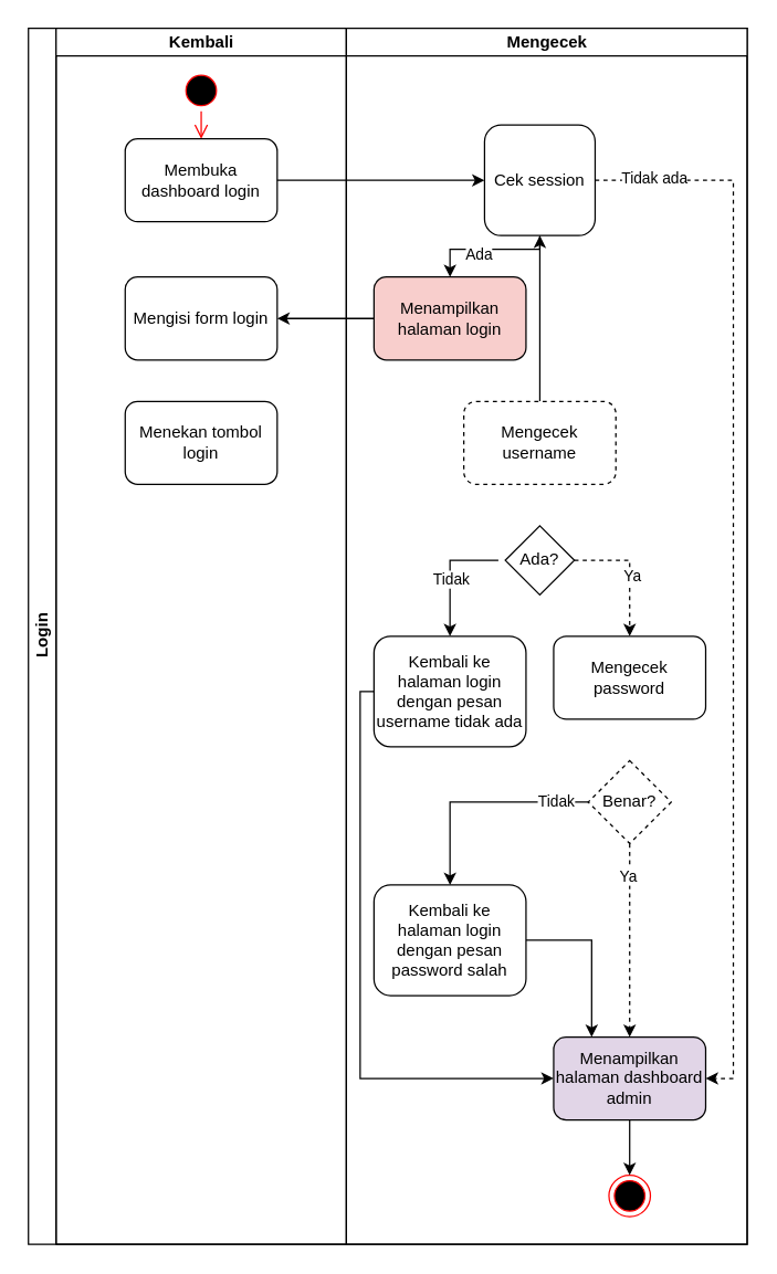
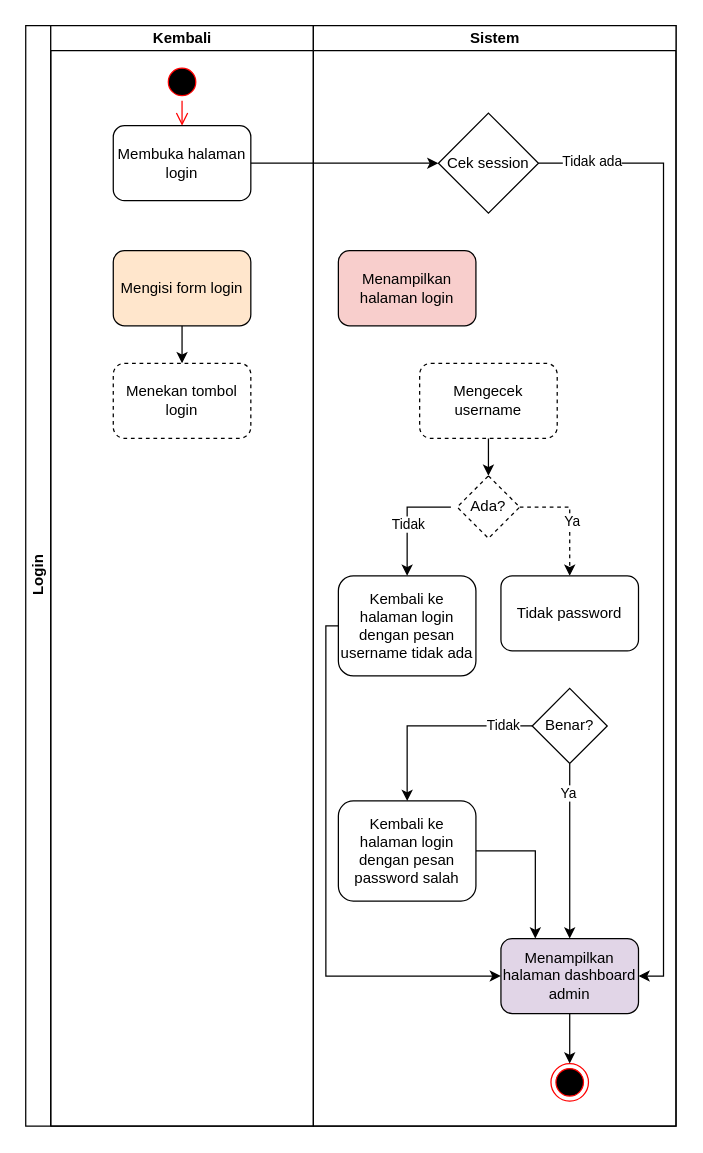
  <mxCell id="0" />
  <mxCell id="1" parent="0" />
  <mxCell id="2" value="Login" style="swimlane;html=1;childLayout=stackLayout;resizeParent=1;resizeParentMax=0;startSize=20;horizontal=0;horizontalStack=1;" parent="1" vertex="1"><mxGeometry x="20" y="20" width="520" height="880" as="geometry" /></mxCell>
  <mxCell id="3" value="Kembali" style="swimlane;html=1;startSize=20;" parent="2" vertex="1"><mxGeometry x="20" width="210" height="880" as="geometry" /></mxCell>
  <mxCell id="4" value="" style="edgeStyle=orthogonalEdgeStyle;html=1;verticalAlign=bottom;endArrow=open;endSize=8;strokeColor=#ff0000;" parent="3" source="6" edge="1"><mxGeometry relative="1" as="geometry"><mxPoint x="105" y="80" as="targetPoint" /></mxGeometry></mxCell>
- <mxCell id="5" value="Membuka dashboard login" style="rounded=1;whiteSpace=wrap;html=1;" parent="3" vertex="1"><mxGeometry x="50" y="80" width="110" height="60" as="geometry" /></mxCell>
+ <mxCell id="5" value="Membuka halaman login" style="rounded=1;whiteSpace=wrap;html=1;" parent="3" vertex="1"><mxGeometry x="50" y="80" width="110" height="60" as="geometry" /></mxCell>
  <mxCell id="6" value="" style="ellipse;html=1;shape=startState;fillColor=#000000;strokeColor=#ff0000;" parent="3" vertex="1"><mxGeometry x="90" y="30" width="30" height="30" as="geometry" /></mxCell>
- <mxCell id="8" value="Mengisi form login" style="rounded=1;whiteSpace=wrap;html=1;" vertex="1" parent="3"><mxGeometry x="50" y="180" width="110" height="60" as="geometry" /></mxCell>
- <mxCell id="9" value="Menekan tombol login" style="rounded=1;whiteSpace=wrap;html=1;" vertex="1" parent="3"><mxGeometry x="50" y="270" width="110" height="60" as="geometry" /></mxCell>
- <mxCell id="10" value="Mengecek" style="swimlane;html=1;startSize=20;" parent="2" vertex="1"><mxGeometry x="230" width="290" height="880" as="geometry" /></mxCell>
+ <mxCell id="7" style="edgeStyle=orthogonalEdgeStyle;rounded=0;orthogonalLoop=1;jettySize=auto;html=1;entryX=0.5;entryY=0;entryDx=0;entryDy=0;" edge="1" parent="3" source="8" target="9"><mxGeometry relative="1" as="geometry" /></mxCell>
+ <mxCell id="8" value="Mengisi form login" style="rounded=1;whiteSpace=wrap;html=1;fillColor=#ffe6cc;" vertex="1" parent="3"><mxGeometry x="50" y="180" width="110" height="60" as="geometry" /></mxCell>
+ <mxCell id="9" value="Menekan tombol login" style="rounded=1;whiteSpace=wrap;html=1;dashed=1;" vertex="1" parent="3"><mxGeometry x="50" y="270" width="110" height="60" as="geometry" /></mxCell>
+ <mxCell id="10" value="Sistem" style="swimlane;html=1;startSize=20;" parent="2" vertex="1"><mxGeometry x="230" width="290" height="880" as="geometry" /></mxCell>
  <mxCell id="11" style="edgeStyle=orthogonalEdgeStyle;rounded=0;orthogonalLoop=1;jettySize=auto;html=1;entryX=0;entryY=0.5;entryDx=0;entryDy=0;exitX=0;exitY=0.5;exitDx=0;exitDy=0;" edge="1" parent="10" source="12" target="30"><mxGeometry relative="1" as="geometry"><Array as="points"><mxPoint x="10" y="480" /><mxPoint x="10" y="760" /></Array></mxGeometry></mxCell>
  <mxCell id="12" value="Kembali ke halaman login dengan pesan username tidak ada" style="rounded=1;whiteSpace=wrap;html=1;" vertex="1" parent="10"><mxGeometry x="20" y="440" width="110" height="80" as="geometry" /></mxCell>
  <mxCell id="13" value="Menampilkan halaman login" style="rounded=1;whiteSpace=wrap;html=1;fillColor=#f8cecc;" vertex="1" parent="10"><mxGeometry x="20" y="180" width="110" height="60" as="geometry" /></mxCell>
- <mxCell id="14" style="edgeStyle=orthogonalEdgeStyle;rounded=0;orthogonalLoop=1;jettySize=auto;html=1;entryX=0.5;entryY=0;entryDx=0;entryDy=0;" edge="1" parent="10" source="20" target="13"><mxGeometry relative="1" as="geometry"><Array as="points"><mxPoint x="140" y="160" /><mxPoint x="75" y="160" /></Array></mxGeometry></mxCell>
- <mxCell id="15" value="Ada" style="edgeLabel;html=1;align=center;verticalAlign=middle;resizable=0;points=[];" vertex="1" connectable="0" parent="14"><mxGeometry x="0.158" y="3" relative="1" as="geometry"><mxPoint as="offset" /></mxGeometry></mxCell>
- <mxCell id="16" style="edgeStyle=orthogonalEdgeStyle;rounded=0;orthogonalLoop=1;jettySize=auto;html=1;entryX=1;entryY=0.5;entryDx=0;entryDy=0;exitX=1;exitY=0.5;exitDx=0;exitDy=0;dashed=1;" edge="1" parent="10" source="20" target="30"><mxGeometry relative="1" as="geometry" /></mxCell>
+ <mxCell id="16" style="edgeStyle=orthogonalEdgeStyle;rounded=0;orthogonalLoop=1;jettySize=auto;html=1;entryX=1;entryY=0.5;entryDx=0;entryDy=0;exitX=1;exitY=0.5;exitDx=0;exitDy=0;" edge="1" parent="10" source="20" target="30"><mxGeometry relative="1" as="geometry" /></mxCell>
  <mxCell id="17" value="Tidak ada" style="edgeLabel;html=1;align=center;verticalAlign=middle;resizable=0;points=[];" vertex="1" connectable="0" parent="16"><mxGeometry x="-0.892" y="2" relative="1" as="geometry"><mxPoint as="offset" /></mxGeometry></mxCell>
  <mxCell id="18" style="edgeStyle=orthogonalEdgeStyle;rounded=0;orthogonalLoop=1;jettySize=auto;html=1;entryX=0.25;entryY=0;entryDx=0;entryDy=0;" edge="1" parent="10" source="19" target="30"><mxGeometry relative="1" as="geometry" /></mxCell>
  <mxCell id="19" value="Kembali ke halaman login dengan pesan password salah" style="rounded=1;whiteSpace=wrap;html=1;" vertex="1" parent="10"><mxGeometry x="20" y="620" width="110" height="80" as="geometry" /></mxCell>
- <mxCell id="20" value="Cek session" style="whiteSpace=wrap;html=1;rounded=1;" vertex="1" parent="10"><mxGeometry x="100" y="70" width="80" height="80" as="geometry" /></mxCell>
- <mxCell id="21" style="edgeStyle=orthogonalEdgeStyle;rounded=0;orthogonalLoop=1;jettySize=auto;html=1;" edge="1" parent="10" source="22" target="20"><mxGeometry relative="1" as="geometry" /></mxCell>
+ <mxCell id="20" value="Cek session" style="rhombus;whiteSpace=wrap;html=1;" vertex="1" parent="10"><mxGeometry x="100" y="70" width="80" height="80" as="geometry" /></mxCell>
+ <mxCell id="21" style="edgeStyle=orthogonalEdgeStyle;rounded=0;orthogonalLoop=1;jettySize=auto;html=1;entryX=0.5;entryY=0;entryDx=0;entryDy=0;" edge="1" parent="10" source="22" target="27"><mxGeometry relative="1" as="geometry" /></mxCell>
  <mxCell id="22" value="Mengecek username" style="rounded=1;whiteSpace=wrap;html=1;dashed=1;" vertex="1" parent="10"><mxGeometry x="85" y="270" width="110" height="60" as="geometry" /></mxCell>
  <mxCell id="23" style="edgeStyle=orthogonalEdgeStyle;rounded=0;orthogonalLoop=1;jettySize=auto;html=1;entryX=0.5;entryY=0;entryDx=0;entryDy=0;" edge="1" parent="10" target="12"><mxGeometry relative="1" as="geometry"><mxPoint x="110" y="385" as="sourcePoint" /><Array as="points"><mxPoint x="75" y="385" /></Array></mxGeometry></mxCell>
  <mxCell id="24" value="Tidak" style="edgeLabel;html=1;align=center;verticalAlign=middle;resizable=0;points=[];" vertex="1" connectable="0" parent="23"><mxGeometry x="-0.222" y="13" relative="1" as="geometry"><mxPoint x="-13" y="13" as="offset" /></mxGeometry></mxCell>
  <mxCell id="25" style="edgeStyle=orthogonalEdgeStyle;rounded=0;orthogonalLoop=1;jettySize=auto;html=1;entryX=0.5;entryY=0;entryDx=0;entryDy=0;exitX=1;exitY=0.5;exitDx=0;exitDy=0;dashed=1;" edge="1" parent="10" source="27" target="31"><mxGeometry relative="1" as="geometry" /></mxCell>
  <mxCell id="26" value="Ya" style="edgeLabel;html=1;align=center;verticalAlign=middle;resizable=0;points=[];" vertex="1" connectable="0" parent="25"><mxGeometry x="-0.158" y="-11" relative="1" as="geometry"><mxPoint x="12" y="11" as="offset" /></mxGeometry></mxCell>
- <mxCell id="27" value="Ada?" style="rhombus;whiteSpace=wrap;html=1;" vertex="1" parent="10"><mxGeometry x="115" y="360" width="50" height="50" as="geometry" /></mxCell>
+ <mxCell id="27" value="Ada?" style="rhombus;whiteSpace=wrap;html=1;dashed=1;" vertex="1" parent="10"><mxGeometry x="115" y="360" width="50" height="50" as="geometry" /></mxCell>
  <mxCell id="28" value="" style="ellipse;html=1;shape=endState;fillColor=#000000;strokeColor=#ff0000;" vertex="1" parent="10"><mxGeometry x="190" y="830" width="30" height="30" as="geometry" /></mxCell>
  <mxCell id="29" style="edgeStyle=orthogonalEdgeStyle;rounded=0;orthogonalLoop=1;jettySize=auto;html=1;entryX=0.5;entryY=0;entryDx=0;entryDy=0;" edge="1" parent="10" source="30" target="28"><mxGeometry relative="1" as="geometry" /></mxCell>
  <mxCell id="30" value="Menampilkan halaman dashboard admin" style="rounded=1;whiteSpace=wrap;html=1;fillColor=#e1d5e7;" vertex="1" parent="10"><mxGeometry x="150" y="730" width="110" height="60" as="geometry" /></mxCell>
- <mxCell id="31" value="Mengecek password" style="rounded=1;whiteSpace=wrap;html=1;" vertex="1" parent="10"><mxGeometry x="150" y="440" width="110" height="60" as="geometry" /></mxCell>
+ <mxCell id="31" value="Tidak password" style="rounded=1;whiteSpace=wrap;html=1;" vertex="1" parent="10"><mxGeometry x="150" y="440" width="110" height="60" as="geometry" /></mxCell>
  <mxCell id="32" style="edgeStyle=orthogonalEdgeStyle;rounded=0;orthogonalLoop=1;jettySize=auto;html=1;entryX=0.5;entryY=0;entryDx=0;entryDy=0;" edge="1" parent="10" source="36" target="19"><mxGeometry relative="1" as="geometry" /></mxCell>
  <mxCell id="33" value="Tidak" style="edgeLabel;html=1;align=center;verticalAlign=middle;resizable=0;points=[];" vertex="1" connectable="0" parent="32"><mxGeometry x="-0.7" y="-1" relative="1" as="geometry"><mxPoint as="offset" /></mxGeometry></mxCell>
- <mxCell id="34" style="edgeStyle=orthogonalEdgeStyle;rounded=0;orthogonalLoop=1;jettySize=auto;html=1;entryX=0.5;entryY=0;entryDx=0;entryDy=0;dashed=1;" edge="1" parent="10" source="36" target="30"><mxGeometry relative="1" as="geometry"><mxPoint x="205" y="620" as="targetPoint" /></mxGeometry></mxCell>
+ <mxCell id="34" style="edgeStyle=orthogonalEdgeStyle;rounded=0;orthogonalLoop=1;jettySize=auto;html=1;entryX=0.5;entryY=0;entryDx=0;entryDy=0;" edge="1" parent="10" source="36" target="30"><mxGeometry relative="1" as="geometry"><mxPoint x="205" y="620" as="targetPoint" /></mxGeometry></mxCell>
  <mxCell id="35" value="Ya" style="edgeLabel;html=1;align=center;verticalAlign=middle;resizable=0;points=[];" vertex="1" connectable="0" parent="34"><mxGeometry x="-0.671" y="-2" relative="1" as="geometry"><mxPoint as="offset" /></mxGeometry></mxCell>
- <mxCell id="36" value="Benar?" style="rhombus;whiteSpace=wrap;html=1;dashed=1;" vertex="1" parent="10"><mxGeometry x="175" y="530" width="60" height="60" as="geometry" /></mxCell>
+ <mxCell id="36" value="Benar?" style="rhombus;whiteSpace=wrap;html=1;" vertex="1" parent="10"><mxGeometry x="175" y="530" width="60" height="60" as="geometry" /></mxCell>
  <mxCell id="37" style="edgeStyle=orthogonalEdgeStyle;rounded=0;orthogonalLoop=1;jettySize=auto;html=1;entryX=0;entryY=0.5;entryDx=0;entryDy=0;" edge="1" parent="2" source="5" target="20"><mxGeometry relative="1" as="geometry" /></mxCell>
- <mxCell id="38" style="edgeStyle=orthogonalEdgeStyle;rounded=0;orthogonalLoop=1;jettySize=auto;html=1;entryX=1;entryY=0.5;entryDx=0;entryDy=0;" edge="1" parent="2" source="13" target="8"><mxGeometry relative="1" as="geometry" /></mxCell>
